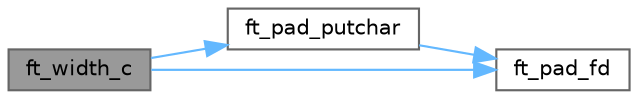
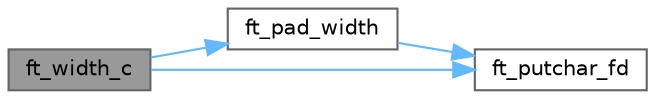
  digraph {
    rankdir=LR
    node [color=grey40 fillcolor=white fontname=Helvetica fontsize=10 shape=box style=filled]
    edge [color=steelblue1 fontname=Helvetica fontsize=10 labelfontname=Helvetica labelfontsize=10 style=solid]
    n1 [color=gray40 fillcolor=grey60 fontcolor=black height=0.2 label=ft_width_c width=0.4]
-   n2 [height=0.2 label=ft_pad_putchar width=0.4]
-   n3 [height=0.2 label=ft_pad_fd width=0.4]
+   n2 [height=0.2 label=ft_pad_width width=0.4]
+   n3 [height=0.2 label=ft_putchar_fd width=0.4]
    n1 -> n2
    n1 -> n3
    n2 -> n3
  }
